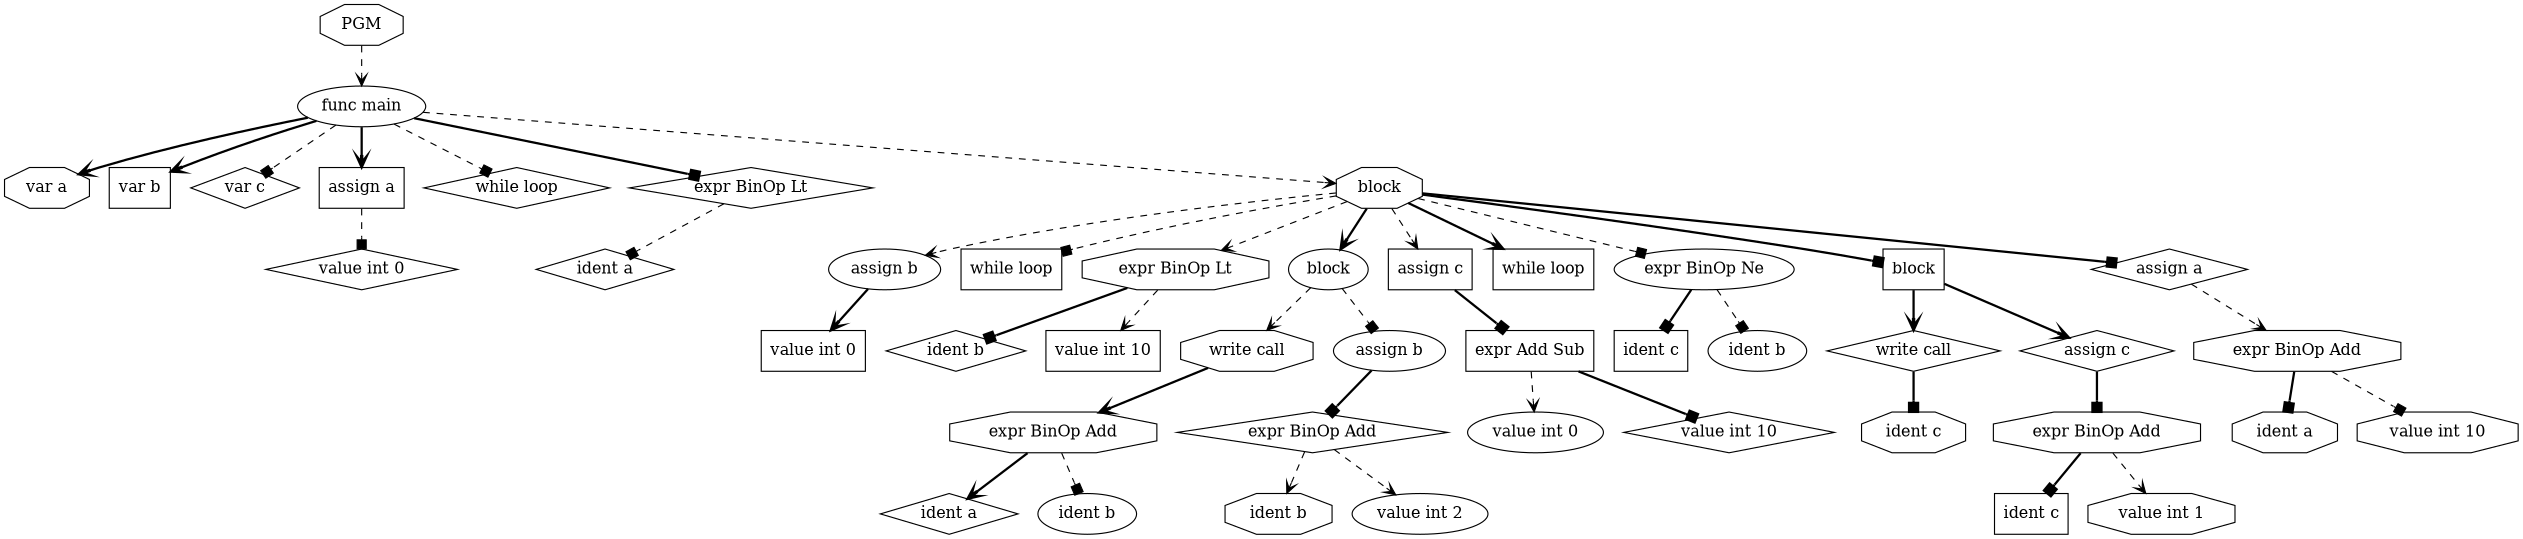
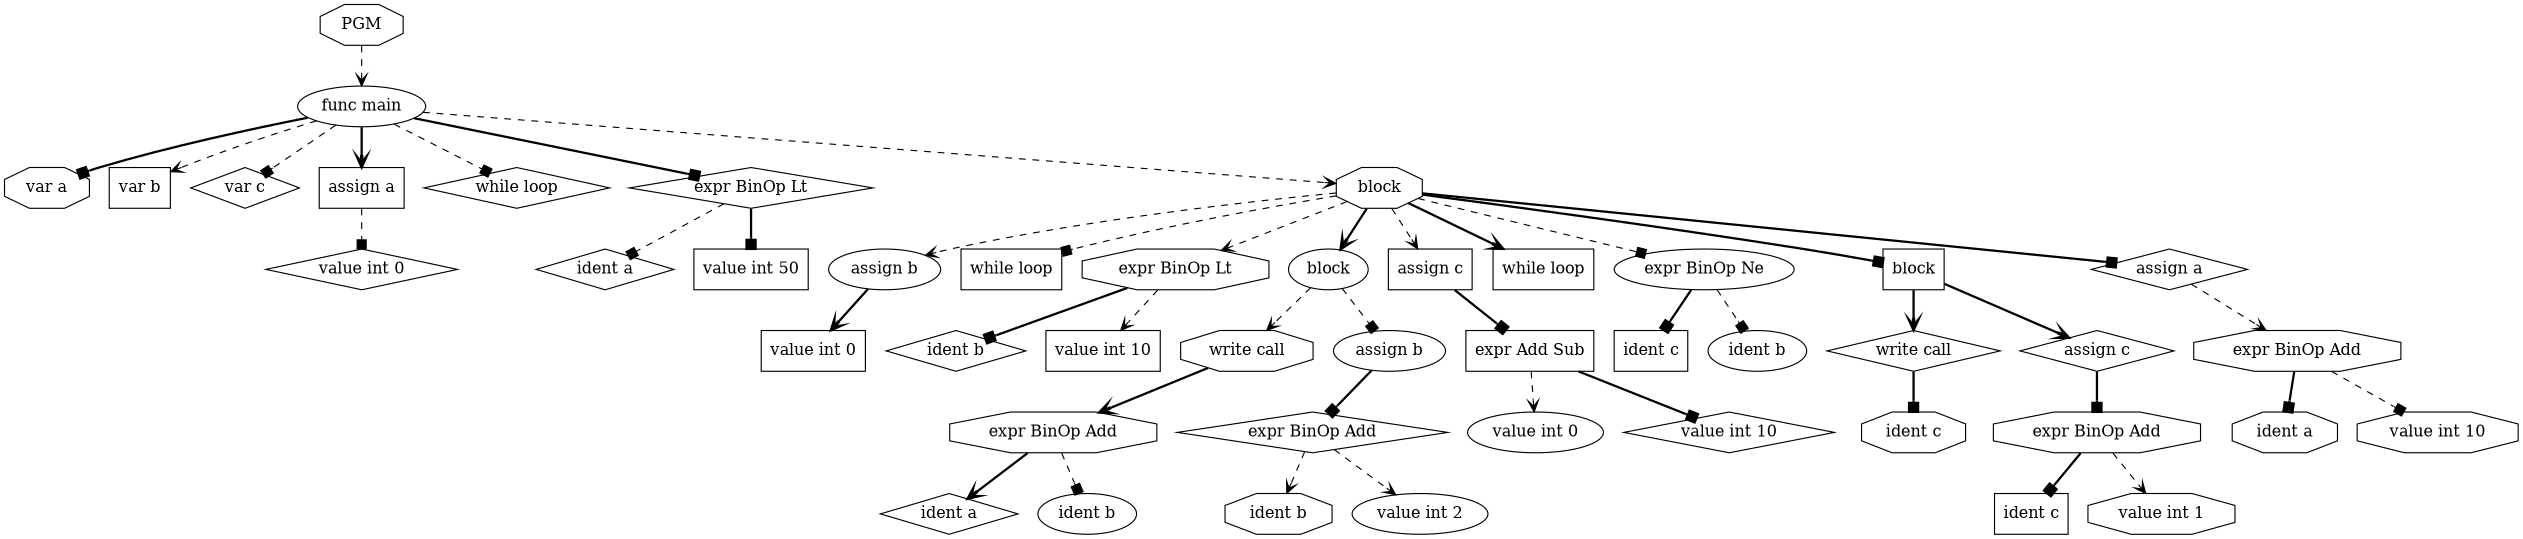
  digraph {
    node [shape=octagon]
    edge [arrowhead=box style=dashed]
    n1 [label=PGM]
    n2 [label="func main" shape=ellipse]
    n3 [label="var a"]
    n4 [label="var b" shape=box]
    n5 [label="var c" shape=diamond]
    n6 [label="assign a" shape=box]
    n7 [label="while loop" shape=diamond]
    n8 [label="expr BinOp Lt" shape=diamond]
    n9 [label=block]
    n10 [label="value int 0" shape=diamond]
    n11 [label="ident a" shape=diamond]
+   n12 [label="value int 50" shape=box]
    n13 [label="assign b" shape=ellipse]
    n14 [label="while loop" shape=box]
    n15 [label="expr BinOp Lt"]
    n16 [label=block shape=ellipse]
    n17 [label="assign c" shape=box]
    n18 [label="while loop" shape=box]
    n19 [label="expr BinOp Ne" shape=ellipse]
    n20 [label=block shape=box]
    n21 [label="assign a" shape=diamond]
    n22 [label="value int 0" shape=box]
    n23 [label="ident b" shape=diamond]
    n24 [label="value int 10" shape=box]
    n25 [label="write call"]
    n26 [label="assign b" shape=ellipse]
    n27 [label="expr Add Sub" shape=box]
    n28 [label="ident c" shape=box]
    n29 [label="ident b" shape=ellipse]
    n30 [label="write call" shape=diamond]
    n31 [label="assign c" shape=diamond]
    n32 [label="expr BinOp Add"]
    n33 [label="expr BinOp Add"]
    n34 [label="expr BinOp Add" shape=diamond]
    n35 [label="ident a" shape=diamond]
    n36 [label="ident b" shape=ellipse]
    n37 [label="ident b"]
    n38 [label="value int 2" shape=ellipse]
    n39 [label="value int 0" shape=ellipse]
    n40 [label="value int 10" shape=diamond]
    n41 [label="ident c"]
    n42 [label="expr BinOp Add"]
    n43 [label="ident c" shape=box]
    n44 [label="value int 1"]
    n45 [label="ident a"]
    n46 [label="value int 10"]
    n1 -> n2 [arrowhead=vee]
-   n2 -> n3 [arrowhead=vee style=bold]
-   n2 -> n4 [arrowhead=vee style=bold]
+   n2 -> n3 [style=bold]
+   n2 -> n4 [arrowhead=vee]
    n2 -> n5
    n2 -> n6 [arrowhead=vee style=bold]
    n2 -> n7
    n2 -> n8 [style=bold]
    n2 -> n9 [arrowhead=vee]
    n6 -> n10
    n8 -> n11
+   n8 -> n12 [style=bold]
    n9 -> n13 [arrowhead=vee]
    n9 -> n14
    n9 -> n15 [arrowhead=vee]
    n9 -> n16 [arrowhead=vee style=bold]
    n9 -> n17 [arrowhead=vee]
    n9 -> n18 [arrowhead=vee style=bold]
    n9 -> n19
    n9 -> n20 [style=bold]
    n9 -> n21 [style=bold]
    n13 -> n22 [arrowhead=vee style=bold]
    n15 -> n23 [style=bold]
    n15 -> n24 [arrowhead=vee]
    n16 -> n25 [arrowhead=vee]
    n16 -> n26
    n17 -> n27 [style=bold]
    n19 -> n28 [style=bold]
    n19 -> n29
    n20 -> n30 [arrowhead=vee style=bold]
    n20 -> n31 [arrowhead=vee style=bold]
    n21 -> n32 [arrowhead=vee]
    n25 -> n33 [arrowhead=vee style=bold]
    n26 -> n34 [style=bold]
    n27 -> n39 [arrowhead=vee]
    n27 -> n40 [style=bold]
    n30 -> n41 [style=bold]
    n31 -> n42 [style=bold]
    n32 -> n45 [style=bold]
    n32 -> n46
    n33 -> n35 [arrowhead=vee style=bold]
    n33 -> n36
    n34 -> n37 [arrowhead=vee]
    n34 -> n38 [arrowhead=vee]
    n42 -> n43 [style=bold]
    n42 -> n44 [arrowhead=vee]
  }
